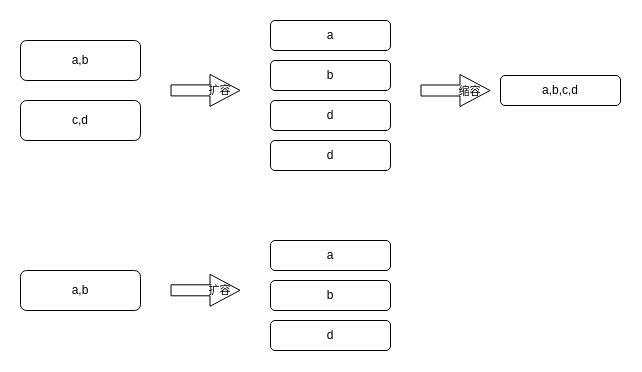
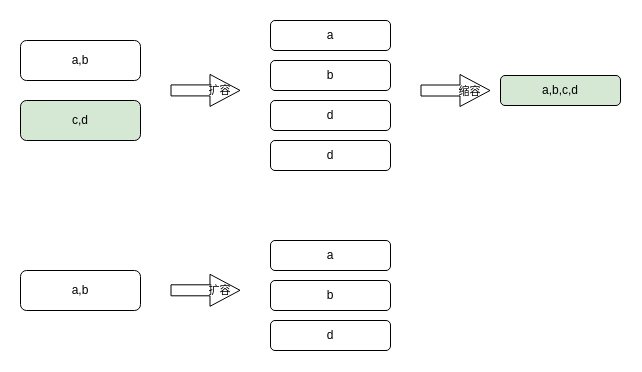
  <mxCell id="0" />
  <mxCell id="1" parent="0" />
  <mxCell id="2" value="a,b" style="rounded=1;whiteSpace=wrap;html=1;" parent="1" vertex="1"><mxGeometry x="20" y="40" width="120" height="40" as="geometry" /></mxCell>
- <mxCell id="3" value="c,d" style="rounded=1;whiteSpace=wrap;html=1;" parent="1" vertex="1"><mxGeometry x="20" y="100" width="120" height="40" as="geometry" /></mxCell>
+ <mxCell id="3" value="c,d" style="rounded=1;whiteSpace=wrap;html=1;fillColor=#d5e8d4;" parent="1" vertex="1"><mxGeometry x="20" y="100" width="120" height="40" as="geometry" /></mxCell>
  <mxCell id="4" value="a" style="rounded=1;whiteSpace=wrap;html=1;" parent="1" vertex="1"><mxGeometry x="270" y="20" width="120" height="30" as="geometry" /></mxCell>
  <mxCell id="5" value="b" style="rounded=1;whiteSpace=wrap;html=1;" parent="1" vertex="1"><mxGeometry x="270" y="60" width="120" height="30" as="geometry" /></mxCell>
  <mxCell id="6" value="d" style="rounded=1;whiteSpace=wrap;html=1;" parent="1" vertex="1"><mxGeometry x="270" y="100" width="120" height="30" as="geometry" /></mxCell>
  <mxCell id="7" value="d" style="rounded=1;whiteSpace=wrap;html=1;" parent="1" vertex="1"><mxGeometry x="270" y="140" width="120" height="30" as="geometry" /></mxCell>
  <mxCell id="8" value="" style="shape=flexArrow;endArrow=classic;html=1;rounded=0;width=11;endSize=9.67;" parent="1" edge="1"><mxGeometry width="50" height="50" relative="1" as="geometry"><mxPoint x="170" y="89.92" as="sourcePoint" /><mxPoint x="240" y="89.92" as="targetPoint" /></mxGeometry></mxCell>
  <mxCell id="9" value="扩容" style="edgeLabel;html=1;align=center;verticalAlign=middle;resizable=0;points=[];labelBackgroundColor=none;" parent="8" vertex="1" connectable="0"><mxGeometry x="-0.152" y="3" relative="1" as="geometry"><mxPoint x="18" y="3" as="offset" /></mxGeometry></mxCell>
  <mxCell id="10" value="" style="shape=flexArrow;endArrow=classic;html=1;rounded=0;width=11;endSize=9.67;" parent="1" edge="1"><mxGeometry width="50" height="50" relative="1" as="geometry"><mxPoint x="420" y="90" as="sourcePoint" /><mxPoint x="490" y="90" as="targetPoint" /></mxGeometry></mxCell>
  <mxCell id="11" value="缩容" style="edgeLabel;html=1;align=center;verticalAlign=middle;resizable=0;points=[];labelBackgroundColor=none;" parent="10" vertex="1" connectable="0"><mxGeometry x="-0.019" y="-2" relative="1" as="geometry"><mxPoint x="14" y="-2" as="offset" /></mxGeometry></mxCell>
- <mxCell id="12" value="a,b,c,d" style="rounded=1;whiteSpace=wrap;html=1;" parent="1" vertex="1"><mxGeometry x="500" y="75" width="120" height="30" as="geometry" /></mxCell>
+ <mxCell id="12" value="a,b,c,d" style="rounded=1;whiteSpace=wrap;html=1;fillColor=#d5e8d4;" parent="1" vertex="1"><mxGeometry x="500" y="75" width="120" height="30" as="geometry" /></mxCell>
  <mxCell id="13" value="" style="shape=flexArrow;endArrow=classic;html=1;rounded=0;width=11;endSize=9.67;" edge="1" parent="1"><mxGeometry width="50" height="50" relative="1" as="geometry"><mxPoint x="170" y="289.8" as="sourcePoint" /><mxPoint x="240" y="289.8" as="targetPoint" /></mxGeometry></mxCell>
  <mxCell id="14" value="扩容" style="edgeLabel;html=1;align=center;verticalAlign=middle;resizable=0;points=[];labelBackgroundColor=none;" vertex="1" connectable="0" parent="13"><mxGeometry x="-0.152" y="3" relative="1" as="geometry"><mxPoint x="18" y="3" as="offset" /></mxGeometry></mxCell>
  <mxCell id="15" value="a,b" style="rounded=1;whiteSpace=wrap;html=1;" vertex="1" parent="1"><mxGeometry x="20" y="270" width="120" height="40" as="geometry" /></mxCell>
  <mxCell id="16" value="a" style="rounded=1;whiteSpace=wrap;html=1;" vertex="1" parent="1"><mxGeometry x="270" y="240" width="120" height="30" as="geometry" /></mxCell>
  <mxCell id="17" value="b" style="rounded=1;whiteSpace=wrap;html=1;" vertex="1" parent="1"><mxGeometry x="270" y="280" width="120" height="30" as="geometry" /></mxCell>
  <mxCell id="18" value="d" style="rounded=1;whiteSpace=wrap;html=1;" vertex="1" parent="1"><mxGeometry x="270" y="320" width="120" height="30" as="geometry" /></mxCell>
